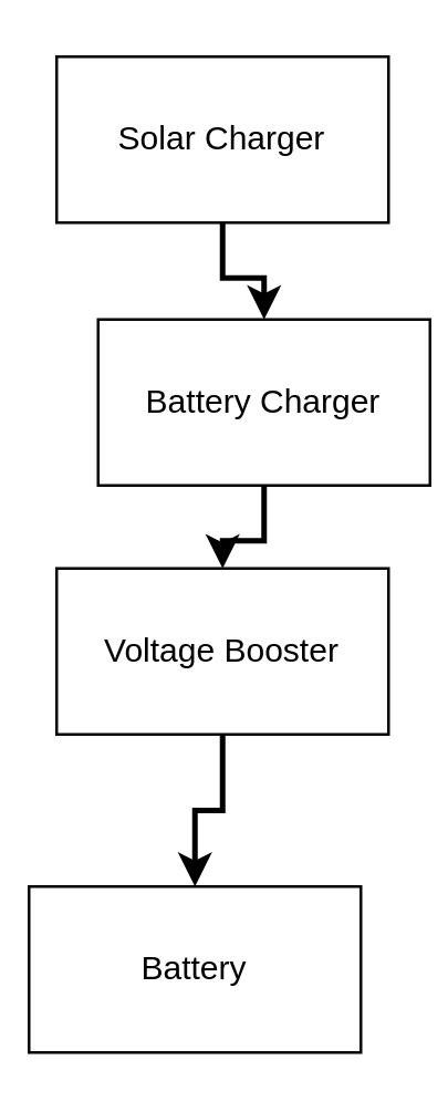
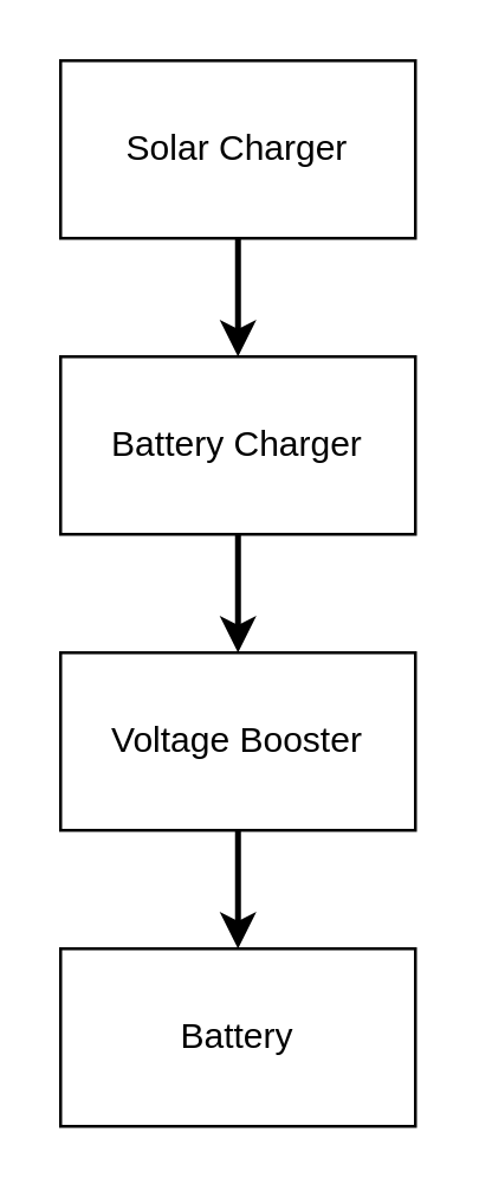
  <mxCell id="0" />
  <mxCell id="1" parent="0" />
  <mxCell id="2" value="" style="edgeStyle=orthogonalEdgeStyle;rounded=0;orthogonalLoop=1;jettySize=auto;html=1;strokeWidth=2;" edge="1" parent="1" source="3" target="5"><mxGeometry relative="1" as="geometry" /></mxCell>
  <mxCell id="3" value="Solar Charger" style="rounded=0;whiteSpace=wrap;html=1;" vertex="1" parent="1"><mxGeometry x="20" y="20" width="120" height="60" as="geometry" /></mxCell>
  <mxCell id="4" value="" style="edgeStyle=orthogonalEdgeStyle;rounded=0;orthogonalLoop=1;jettySize=auto;html=1;strokeWidth=2;" edge="1" parent="1" source="5" target="8"><mxGeometry relative="1" as="geometry" /></mxCell>
- <mxCell id="5" value="Battery Charger" style="rounded=0;whiteSpace=wrap;html=1;" vertex="1" parent="1"><mxGeometry x="35" y="115" width="120" height="60" as="geometry" /></mxCell>
- <mxCell id="6" value="Battery" style="rounded=0;whiteSpace=wrap;html=1;" vertex="1" parent="1"><mxGeometry x="10" y="320" width="120" height="60" as="geometry" /></mxCell>
+ <mxCell id="5" value="Battery Charger" style="rounded=0;whiteSpace=wrap;html=1;" vertex="1" parent="1"><mxGeometry x="20" y="120" width="120" height="60" as="geometry" /></mxCell>
+ <mxCell id="6" value="Battery" style="rounded=0;whiteSpace=wrap;html=1;" vertex="1" parent="1"><mxGeometry x="20" y="320" width="120" height="60" as="geometry" /></mxCell>
  <mxCell id="7" value="" style="edgeStyle=orthogonalEdgeStyle;rounded=0;orthogonalLoop=1;jettySize=auto;html=1;strokeWidth=2;" edge="1" parent="1" source="8" target="6"><mxGeometry relative="1" as="geometry" /></mxCell>
- <mxCell id="8" value="Voltage Booster" style="rounded=0;whiteSpace=wrap;html=1;" vertex="1" parent="1"><mxGeometry x="20" y="205" width="120" height="60" as="geometry" /></mxCell>
+ <mxCell id="8" value="Voltage Booster" style="rounded=0;whiteSpace=wrap;html=1;" vertex="1" parent="1"><mxGeometry x="20" y="220" width="120" height="60" as="geometry" /></mxCell>
